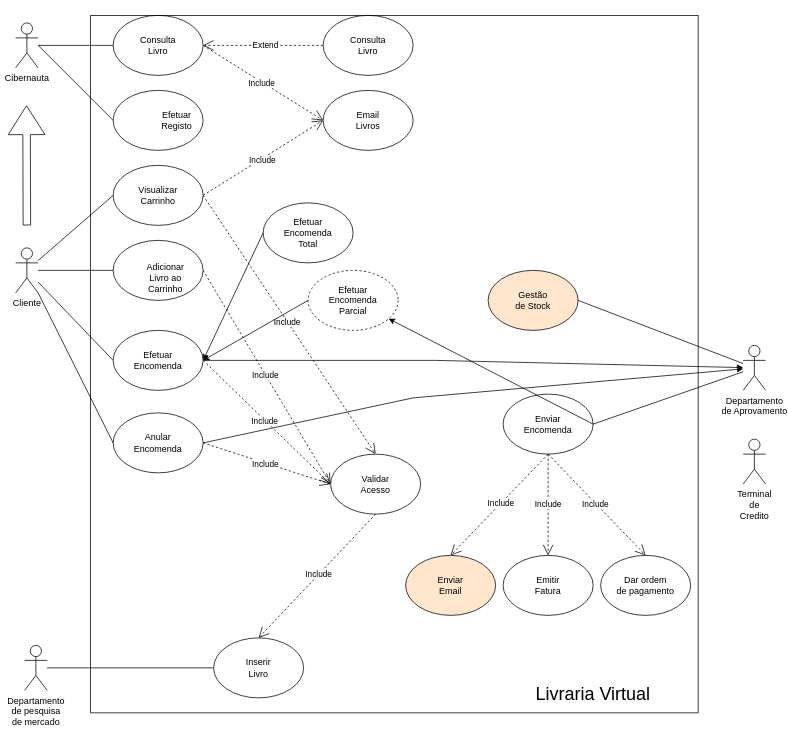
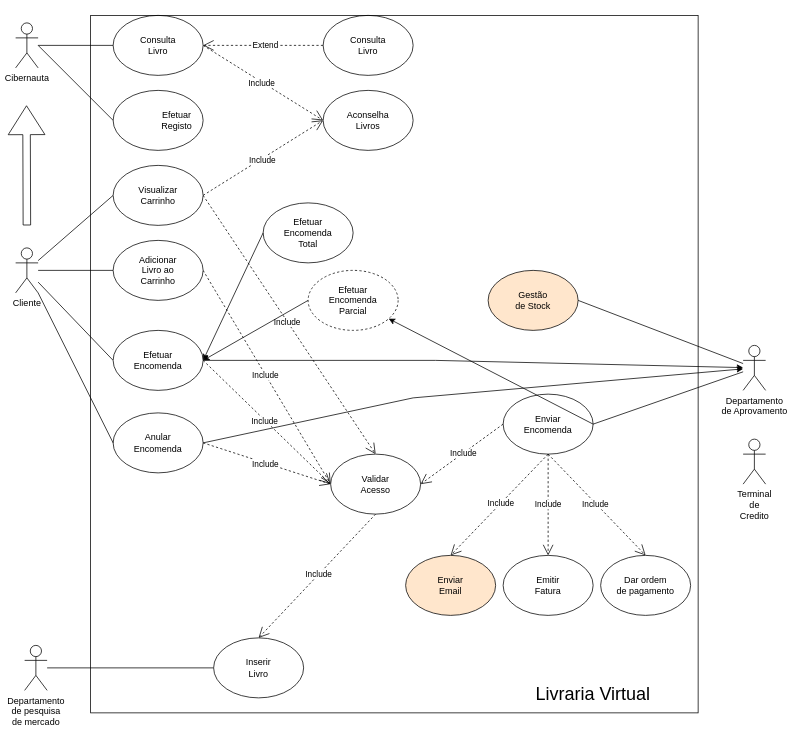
  <mxCell id="0" />
  <mxCell id="1" parent="0" />
  <mxCell id="2" value="" style="endArrow=open;endSize=12;dashed=1;html=1;rounded=0;exitX=1;exitY=0.5;exitDx=0;exitDy=0;entryX=0.5;entryY=0;entryDx=0;entryDy=0;" edge="1" parent="1" source="39" target="59"><mxGeometry width="160" relative="1" as="geometry"><mxPoint x="320" y="350" as="sourcePoint" /><mxPoint x="500" y="620" as="targetPoint" /></mxGeometry></mxCell>
  <mxCell id="3" value="Include" style="edgeLabel;html=1;align=center;verticalAlign=middle;resizable=0;points=[];" vertex="1" connectable="0" parent="2"><mxGeometry x="-0.025" y="-1" relative="1" as="geometry"><mxPoint as="offset" /></mxGeometry></mxCell>
  <mxCell id="4" value="" style="endArrow=open;endSize=12;dashed=1;html=1;rounded=0;exitX=1;exitY=0.5;exitDx=0;exitDy=0;entryX=0;entryY=0.5;entryDx=0;entryDy=0;" edge="1" parent="1" source="41" target="59"><mxGeometry width="160" relative="1" as="geometry"><mxPoint x="700" y="820" as="sourcePoint" /><mxPoint x="450" y="630" as="targetPoint" /></mxGeometry></mxCell>
  <mxCell id="5" value="Include" style="edgeLabel;html=1;align=center;verticalAlign=middle;resizable=0;points=[];" vertex="1" connectable="0" parent="4"><mxGeometry x="-0.025" y="-1" relative="1" as="geometry"><mxPoint as="offset" /></mxGeometry></mxCell>
  <mxCell id="6" value="" style="endArrow=classic;html=1;rounded=0;exitX=1;exitY=0.5;exitDx=0;exitDy=0;" edge="1" parent="1" source="52" target="47"><mxGeometry width="50" height="50" relative="1" as="geometry"><mxPoint x="370" y="680" as="sourcePoint" /><mxPoint x="1000" y="670" as="targetPoint" /><Array as="points"><mxPoint x="550" y="530" /></Array></mxGeometry></mxCell>
  <mxCell id="7" value="" style="endArrow=classic;html=1;rounded=0;exitX=1;exitY=0.5;exitDx=0;exitDy=0;" edge="1" parent="1" source="35" target="47"><mxGeometry width="50" height="50" relative="1" as="geometry"><mxPoint x="830" y="340" as="sourcePoint" /><mxPoint x="680" y="435" as="targetPoint" /><Array as="points"><mxPoint x="580" y="480" /></Array></mxGeometry></mxCell>
  <mxCell id="8" value="Cibernauta" style="shape=umlActor;verticalLabelPosition=bottom;verticalAlign=top;html=1;" vertex="1" parent="1"><mxGeometry x="20" y="30" width="30" height="60" as="geometry" /></mxCell>
  <mxCell id="9" value="" style="group" vertex="1" connectable="0" parent="1"><mxGeometry x="150" y="20" width="120" height="80" as="geometry" /></mxCell>
  <mxCell id="10" value="" style="ellipse;whiteSpace=wrap;html=1;" vertex="1" parent="9"><mxGeometry width="120" height="80" as="geometry" /></mxCell>
  <mxCell id="11" value="Consulta&lt;div&gt;Livro&lt;/div&gt;" style="text;html=1;align=center;verticalAlign=middle;whiteSpace=wrap;rounded=0;" vertex="1" parent="9"><mxGeometry x="30" y="25" width="60" height="30" as="geometry" /></mxCell>
  <mxCell id="12" value="" style="endArrow=none;html=1;rounded=0;entryX=0;entryY=0.5;entryDx=0;entryDy=0;" edge="1" parent="1" target="10"><mxGeometry width="50" height="50" relative="1" as="geometry"><mxPoint x="50" y="60" as="sourcePoint" /><mxPoint x="450" y="170" as="targetPoint" /></mxGeometry></mxCell>
  <mxCell id="13" value="" style="group" vertex="1" connectable="0" parent="1"><mxGeometry x="430" y="20" width="120" height="80" as="geometry" /></mxCell>
  <mxCell id="14" value="" style="ellipse;whiteSpace=wrap;html=1;" vertex="1" parent="13"><mxGeometry width="120" height="80" as="geometry" /></mxCell>
  <mxCell id="15" value="Consulta&lt;div&gt;Livro&lt;/div&gt;" style="text;html=1;align=center;verticalAlign=middle;whiteSpace=wrap;rounded=0;" vertex="1" parent="13"><mxGeometry x="30" y="25" width="60" height="30" as="geometry" /></mxCell>
  <mxCell id="16" value="" style="endArrow=open;endSize=12;dashed=1;html=1;rounded=0;entryX=1;entryY=0.5;entryDx=0;entryDy=0;exitX=0;exitY=0.5;exitDx=0;exitDy=0;" edge="1" parent="1" source="14" target="10"><mxGeometry width="160" relative="1" as="geometry"><mxPoint x="340" y="190" as="sourcePoint" /><mxPoint x="500" y="190" as="targetPoint" /></mxGeometry></mxCell>
  <mxCell id="17" value="Extend" style="edgeLabel;html=1;align=center;verticalAlign=middle;resizable=0;points=[];" vertex="1" connectable="0" parent="16"><mxGeometry x="-0.025" y="-1" relative="1" as="geometry"><mxPoint as="offset" /></mxGeometry></mxCell>
  <mxCell id="18" value="" style="group" vertex="1" connectable="0" parent="1"><mxGeometry x="150" y="120" width="120" height="80" as="geometry" /></mxCell>
  <mxCell id="19" value="" style="ellipse;whiteSpace=wrap;html=1;" vertex="1" parent="18"><mxGeometry width="120" height="80" as="geometry" /></mxCell>
  <mxCell id="20" value="Efetuar&lt;div&gt;Registo&lt;/div&gt;" style="text;html=1;align=center;verticalAlign=middle;whiteSpace=wrap;rounded=0;" vertex="1" parent="18"><mxGeometry x="55" y="25" width="60" height="30" as="geometry" /></mxCell>
  <mxCell id="21" value="" style="group" vertex="1" connectable="0" parent="1"><mxGeometry x="430" y="120" width="120" height="80" as="geometry" /></mxCell>
  <mxCell id="22" value="" style="ellipse;whiteSpace=wrap;html=1;" vertex="1" parent="21"><mxGeometry width="120" height="80" as="geometry" /></mxCell>
- <mxCell id="23" value="Email&lt;div&gt;Livros&lt;/div&gt;" style="text;html=1;align=center;verticalAlign=middle;whiteSpace=wrap;rounded=0;" vertex="1" parent="21"><mxGeometry x="30" y="25" width="60" height="30" as="geometry" /></mxCell>
+ <mxCell id="23" value="Aconselha&lt;div&gt;Livros&lt;/div&gt;" style="text;html=1;align=center;verticalAlign=middle;whiteSpace=wrap;rounded=0;" vertex="1" parent="21"><mxGeometry x="30" y="25" width="60" height="30" as="geometry" /></mxCell>
  <mxCell id="24" value="" style="endArrow=none;html=1;rounded=0;entryX=0;entryY=0.5;entryDx=0;entryDy=0;" edge="1" parent="1" target="19"><mxGeometry width="50" height="50" relative="1" as="geometry"><mxPoint x="50" y="60" as="sourcePoint" /><mxPoint x="450" y="170" as="targetPoint" /></mxGeometry></mxCell>
  <mxCell id="25" value="" style="endArrow=open;endSize=12;dashed=1;html=1;rounded=0;entryX=0;entryY=0.5;entryDx=0;entryDy=0;exitX=1;exitY=0.5;exitDx=0;exitDy=0;" edge="1" parent="1" source="10" target="22"><mxGeometry width="160" relative="1" as="geometry"><mxPoint x="470" y="110" as="sourcePoint" /><mxPoint x="310" y="110" as="targetPoint" /></mxGeometry></mxCell>
  <mxCell id="26" value="Include" style="edgeLabel;html=1;align=center;verticalAlign=middle;resizable=0;points=[];" vertex="1" connectable="0" parent="25"><mxGeometry x="-0.025" y="-1" relative="1" as="geometry"><mxPoint as="offset" /></mxGeometry></mxCell>
  <mxCell id="27" value="Cliente" style="shape=umlActor;verticalLabelPosition=bottom;verticalAlign=top;html=1;outlineConnect=0;" vertex="1" parent="1"><mxGeometry x="20" y="330" width="30" height="60" as="geometry" /></mxCell>
  <mxCell id="28" value="" style="shape=flexArrow;endArrow=classic;html=1;rounded=0;endWidth=38;endSize=12.51;" edge="1" parent="1"><mxGeometry width="50" height="50" relative="1" as="geometry"><mxPoint x="35" y="300" as="sourcePoint" /><mxPoint x="34.5" y="140" as="targetPoint" /></mxGeometry></mxCell>
  <mxCell id="29" value="" style="endArrow=none;html=1;rounded=0;entryX=0;entryY=0.5;entryDx=0;entryDy=0;" edge="1" parent="1" source="27" target="41"><mxGeometry width="50" height="50" relative="1" as="geometry"><mxPoint x="50" y="360" as="sourcePoint" /><mxPoint x="450" y="220" as="targetPoint" /></mxGeometry></mxCell>
  <mxCell id="30" value="" style="endArrow=none;html=1;rounded=0;entryX=0;entryY=0.5;entryDx=0;entryDy=0;" edge="1" parent="1" source="27" target="35"><mxGeometry width="50" height="50" relative="1" as="geometry"><mxPoint x="50" y="380" as="sourcePoint" /><mxPoint x="150" y="390" as="targetPoint" /></mxGeometry></mxCell>
  <mxCell id="31" value="" style="endArrow=none;html=1;rounded=0;entryX=0;entryY=0.5;entryDx=0;entryDy=0;" edge="1" parent="1" source="27" target="39"><mxGeometry width="50" height="50" relative="1" as="geometry"><mxPoint x="50" y="360" as="sourcePoint" /><mxPoint x="150" y="560" as="targetPoint" /></mxGeometry></mxCell>
  <mxCell id="32" value="" style="group" vertex="1" connectable="0" parent="1"><mxGeometry x="410" y="360" width="120" height="80" as="geometry" /></mxCell>
  <mxCell id="33" value="Efetuar&lt;div&gt;Encomenda&lt;/div&gt;&lt;div&gt;Parcial&lt;/div&gt;" style="ellipse;whiteSpace=wrap;html=1;dashed=1;" vertex="1" parent="32"><mxGeometry width="120" height="80" as="geometry" /></mxCell>
  <mxCell id="34" value="" style="group" vertex="1" connectable="0" parent="1"><mxGeometry x="150" y="440" width="120" height="80" as="geometry" /></mxCell>
  <mxCell id="35" value="" style="ellipse;whiteSpace=wrap;html=1;" vertex="1" parent="34"><mxGeometry width="120" height="80" as="geometry" /></mxCell>
  <mxCell id="36" value="Efetuar&lt;div&gt;Encomenda&lt;/div&gt;" style="text;html=1;align=center;verticalAlign=middle;whiteSpace=wrap;rounded=0;" vertex="1" parent="34"><mxGeometry x="30" y="25" width="60" height="30" as="geometry" /></mxCell>
  <mxCell id="37" value="" style="endArrow=open;endSize=12;dashed=1;html=1;rounded=0;entryX=0;entryY=0.5;entryDx=0;entryDy=0;exitX=1;exitY=0.5;exitDx=0;exitDy=0;" edge="1" parent="1" source="39" target="22"><mxGeometry width="160" relative="1" as="geometry"><mxPoint x="320" y="300" as="sourcePoint" /><mxPoint x="480" y="400" as="targetPoint" /></mxGeometry></mxCell>
  <mxCell id="38" value="Include" style="edgeLabel;html=1;align=center;verticalAlign=middle;resizable=0;points=[];" vertex="1" connectable="0" parent="37"><mxGeometry x="-0.025" y="-1" relative="1" as="geometry"><mxPoint as="offset" /></mxGeometry></mxCell>
  <mxCell id="39" value="Visualizar&lt;div&gt;Carrinho&lt;/div&gt;" style="ellipse;whiteSpace=wrap;html=1;container=0;" vertex="1" parent="1"><mxGeometry x="150" y="220" width="120" height="80" as="geometry" /></mxCell>
  <mxCell id="40" value="" style="group" vertex="1" connectable="0" parent="1"><mxGeometry x="150" y="320" width="120" height="80" as="geometry" /></mxCell>
  <mxCell id="41" value="" style="ellipse;whiteSpace=wrap;html=1;" vertex="1" parent="40"><mxGeometry width="120" height="80" as="geometry" /></mxCell>
- <mxCell id="42" value="Adicionar Livro ao&lt;div&gt;Carrinho&lt;/div&gt;" style="text;html=1;align=center;verticalAlign=middle;whiteSpace=wrap;rounded=0;" vertex="1" parent="40"><mxGeometry x="40" y="35" width="60" height="30" as="geometry" /></mxCell>
+ <mxCell id="42" value="Adicionar Livro ao&lt;div&gt;Carrinho&lt;/div&gt;" style="text;html=1;align=center;verticalAlign=middle;whiteSpace=wrap;rounded=0;" vertex="1" parent="40"><mxGeometry x="30" y="25" width="60" height="30" as="geometry" /></mxCell>
  <mxCell id="43" value="" style="endArrow=classic;html=1;rounded=0;entryX=1;entryY=0.5;entryDx=0;entryDy=0;exitX=0;exitY=0.5;exitDx=0;exitDy=0;" edge="1" parent="1" source="33" target="35"><mxGeometry width="50" height="50" relative="1" as="geometry"><mxPoint x="280" y="290" as="sourcePoint" /><mxPoint x="330" y="240" as="targetPoint" /></mxGeometry></mxCell>
  <mxCell id="44" value="" style="group" vertex="1" connectable="0" parent="1"><mxGeometry x="350" y="270" width="120" height="80" as="geometry" /></mxCell>
  <mxCell id="45" value="Efetuar&lt;div&gt;Encomenda&lt;/div&gt;&lt;div&gt;Total&lt;/div&gt;" style="ellipse;whiteSpace=wrap;html=1;" vertex="1" parent="44"><mxGeometry width="120" height="80" as="geometry" /></mxCell>
  <mxCell id="46" value="" style="endArrow=classic;html=1;rounded=0;entryX=1;entryY=0.5;entryDx=0;entryDy=0;exitX=0;exitY=0.5;exitDx=0;exitDy=0;" edge="1" parent="1" source="45" target="35"><mxGeometry width="50" height="50" relative="1" as="geometry"><mxPoint x="470" y="410" as="sourcePoint" /><mxPoint x="320" y="410" as="targetPoint" /></mxGeometry></mxCell>
  <mxCell id="47" value="Departamento&lt;div&gt;de Aprovamento&lt;/div&gt;" style="shape=umlActor;verticalLabelPosition=bottom;verticalAlign=top;html=1;outlineConnect=0;" vertex="1" parent="1"><mxGeometry x="990" y="460" width="30" height="60" as="geometry" /></mxCell>
  <mxCell id="48" value="" style="group" vertex="1" connectable="0" parent="1"><mxGeometry x="650" y="360" width="120" height="80" as="geometry" /></mxCell>
  <mxCell id="49" value="Gestão&lt;div&gt;de Stock&lt;/div&gt;" style="ellipse;whiteSpace=wrap;html=1;fillColor=#ffe6cc;" vertex="1" parent="48"><mxGeometry width="120" height="80" as="geometry" /></mxCell>
  <mxCell id="50" value="" style="endArrow=none;html=1;rounded=0;exitX=1;exitY=0.5;exitDx=0;exitDy=0;" edge="1" parent="1" source="49" target="47"><mxGeometry width="50" height="50" relative="1" as="geometry"><mxPoint x="820" y="470" as="sourcePoint" /><mxPoint x="870" y="420" as="targetPoint" /></mxGeometry></mxCell>
  <mxCell id="51" value="" style="group" vertex="1" connectable="0" parent="1"><mxGeometry x="150" y="550" width="120" height="80" as="geometry" /></mxCell>
  <mxCell id="52" value="" style="ellipse;whiteSpace=wrap;html=1;" vertex="1" parent="51"><mxGeometry width="120" height="80" as="geometry" /></mxCell>
  <mxCell id="53" value="Anular&lt;div&gt;Encomenda&lt;/div&gt;" style="text;html=1;align=center;verticalAlign=middle;whiteSpace=wrap;rounded=0;" vertex="1" parent="51"><mxGeometry x="30" y="25" width="60" height="30" as="geometry" /></mxCell>
  <mxCell id="54" value="" style="endArrow=none;html=1;rounded=0;entryX=0;entryY=0.5;entryDx=0;entryDy=0;" edge="1" parent="1" source="27" target="52"><mxGeometry width="50" height="50" relative="1" as="geometry"><mxPoint x="610" y="430" as="sourcePoint" /><mxPoint x="660" y="380" as="targetPoint" /></mxGeometry></mxCell>
  <mxCell id="55" value="" style="group" vertex="1" connectable="0" parent="1"><mxGeometry x="670" y="525" width="120" height="80" as="geometry" /></mxCell>
  <mxCell id="56" value="Enviar&lt;div&gt;Encomenda&lt;/div&gt;" style="ellipse;whiteSpace=wrap;html=1;" vertex="1" parent="55"><mxGeometry width="120" height="80" as="geometry" /></mxCell>
  <mxCell id="57" value="" style="endArrow=none;html=1;rounded=0;exitX=1;exitY=0.5;exitDx=0;exitDy=0;" edge="1" parent="1" source="56" target="47"><mxGeometry width="50" height="50" relative="1" as="geometry"><mxPoint x="850" y="550" as="sourcePoint" /><mxPoint x="960" y="612" as="targetPoint" /></mxGeometry></mxCell>
  <mxCell id="58" value="" style="group" vertex="1" connectable="0" parent="1"><mxGeometry x="440" y="605" width="120" height="80" as="geometry" /></mxCell>
  <mxCell id="59" value="Validar&lt;div&gt;Acesso&lt;/div&gt;" style="ellipse;whiteSpace=wrap;html=1;" vertex="1" parent="58"><mxGeometry width="120" height="80" as="geometry" /></mxCell>
  <mxCell id="60" value="" style="endArrow=open;endSize=12;dashed=1;html=1;rounded=0;entryX=0;entryY=0.5;entryDx=0;entryDy=0;" edge="1" parent="1" target="59"><mxGeometry width="160" relative="1" as="geometry"><mxPoint x="270" y="480" as="sourcePoint" /><mxPoint x="600" y="250" as="targetPoint" /></mxGeometry></mxCell>
  <mxCell id="61" value="Include" style="edgeLabel;html=1;align=center;verticalAlign=middle;resizable=0;points=[];" vertex="1" connectable="0" parent="60"><mxGeometry x="-0.025" y="-1" relative="1" as="geometry"><mxPoint as="offset" /></mxGeometry></mxCell>
  <mxCell id="62" value="" style="endArrow=open;endSize=12;dashed=1;html=1;rounded=0;exitX=1;exitY=0.5;exitDx=0;exitDy=0;entryX=0;entryY=0.5;entryDx=0;entryDy=0;" edge="1" parent="1" source="52" target="59"><mxGeometry width="160" relative="1" as="geometry"><mxPoint x="320" y="760" as="sourcePoint" /><mxPoint x="450" y="620" as="targetPoint" /></mxGeometry></mxCell>
  <mxCell id="63" value="Include" style="edgeLabel;html=1;align=center;verticalAlign=middle;resizable=0;points=[];" vertex="1" connectable="0" parent="62"><mxGeometry x="-0.025" y="-1" relative="1" as="geometry"><mxPoint as="offset" /></mxGeometry></mxCell>
+ <mxCell id="64" value="" style="endArrow=open;endSize=12;dashed=1;html=1;rounded=0;entryX=1;entryY=0.5;entryDx=0;entryDy=0;exitX=0;exitY=0.5;exitDx=0;exitDy=0;" edge="1" parent="1" source="56" target="59"><mxGeometry width="160" relative="1" as="geometry"><mxPoint x="700" y="740" as="sourcePoint" /><mxPoint x="860" y="640" as="targetPoint" /></mxGeometry></mxCell>
+ <mxCell id="65" value="Include" style="edgeLabel;html=1;align=center;verticalAlign=middle;resizable=0;points=[];" vertex="1" connectable="0" parent="64"><mxGeometry x="-0.025" y="-1" relative="1" as="geometry"><mxPoint as="offset" /></mxGeometry></mxCell>
  <mxCell id="66" value="" style="group" vertex="1" connectable="0" parent="1"><mxGeometry x="540" y="740" width="120" height="80" as="geometry" /></mxCell>
  <mxCell id="67" value="Enviar&lt;div&gt;Email&lt;/div&gt;" style="ellipse;whiteSpace=wrap;html=1;fillColor=#ffe6cc;" vertex="1" parent="66"><mxGeometry width="120" height="80" as="geometry" /></mxCell>
  <mxCell id="68" value="" style="group" vertex="1" connectable="0" parent="1"><mxGeometry x="800" y="740" width="120" height="80" as="geometry" /></mxCell>
  <mxCell id="69" value="Dar ordem&lt;div&gt;de pagamento&lt;/div&gt;" style="ellipse;whiteSpace=wrap;html=1;" vertex="1" parent="68"><mxGeometry width="120" height="80" as="geometry" /></mxCell>
  <mxCell id="70" value="" style="group" vertex="1" connectable="0" parent="1"><mxGeometry x="670" y="740" width="120" height="80" as="geometry" /></mxCell>
  <mxCell id="71" value="Emitir&lt;div&gt;Fatura&lt;/div&gt;" style="ellipse;whiteSpace=wrap;html=1;" vertex="1" parent="70"><mxGeometry width="120" height="80" as="geometry" /></mxCell>
  <mxCell id="72" value="Terminal&lt;div&gt;de&lt;/div&gt;&lt;div&gt;Credito&lt;/div&gt;" style="shape=umlActor;verticalLabelPosition=bottom;verticalAlign=top;html=1;outlineConnect=0;" vertex="1" parent="1"><mxGeometry x="990" y="585" width="30" height="60" as="geometry" /></mxCell>
  <mxCell id="73" value="" style="endArrow=open;endSize=12;dashed=1;html=1;rounded=0;entryX=0.5;entryY=0;entryDx=0;entryDy=0;exitX=0.5;exitY=1;exitDx=0;exitDy=0;" edge="1" parent="1" source="56" target="69"><mxGeometry width="160" relative="1" as="geometry"><mxPoint x="790" y="660" as="sourcePoint" /><mxPoint x="680" y="740" as="targetPoint" /></mxGeometry></mxCell>
  <mxCell id="74" value="Include" style="edgeLabel;html=1;align=center;verticalAlign=middle;resizable=0;points=[];" vertex="1" connectable="0" parent="73"><mxGeometry x="-0.025" y="-1" relative="1" as="geometry"><mxPoint as="offset" /></mxGeometry></mxCell>
  <mxCell id="75" value="" style="endArrow=open;endSize=12;dashed=1;html=1;rounded=0;" edge="1" parent="1" source="56" target="71"><mxGeometry width="160" relative="1" as="geometry"><mxPoint x="720" y="640" as="sourcePoint" /><mxPoint x="610" y="720" as="targetPoint" /></mxGeometry></mxCell>
  <mxCell id="76" value="Include" style="edgeLabel;html=1;align=center;verticalAlign=middle;resizable=0;points=[];" vertex="1" connectable="0" parent="75"><mxGeometry x="-0.025" y="-1" relative="1" as="geometry"><mxPoint as="offset" /></mxGeometry></mxCell>
  <mxCell id="77" value="" style="endArrow=open;endSize=12;dashed=1;html=1;rounded=0;entryX=0.5;entryY=0;entryDx=0;entryDy=0;exitX=0.5;exitY=1;exitDx=0;exitDy=0;" edge="1" parent="1" source="56" target="67"><mxGeometry width="160" relative="1" as="geometry"><mxPoint x="730" y="630" as="sourcePoint" /><mxPoint x="620" y="710" as="targetPoint" /></mxGeometry></mxCell>
  <mxCell id="78" value="Include" style="edgeLabel;html=1;align=center;verticalAlign=middle;resizable=0;points=[];" vertex="1" connectable="0" parent="77"><mxGeometry x="-0.025" y="-1" relative="1" as="geometry"><mxPoint as="offset" /></mxGeometry></mxCell>
  <mxCell id="79" value="Departamento&lt;div&gt;de pesquisa&lt;/div&gt;&lt;div&gt;de mercado&lt;/div&gt;" style="shape=umlActor;verticalLabelPosition=bottom;verticalAlign=top;html=1;outlineConnect=0;" vertex="1" parent="1"><mxGeometry x="32" y="860" width="30" height="60" as="geometry" /></mxCell>
  <mxCell id="80" value="" style="endArrow=none;html=1;rounded=0;entryX=0;entryY=0.5;entryDx=0;entryDy=0;" edge="1" parent="1" source="79" target="82"><mxGeometry width="50" height="50" relative="1" as="geometry"><mxPoint x="520" y="820" as="sourcePoint" /><mxPoint x="270" y="890" as="targetPoint" /></mxGeometry></mxCell>
  <mxCell id="81" value="" style="group" vertex="1" connectable="0" parent="1"><mxGeometry x="284" y="850" width="120" height="80" as="geometry" /></mxCell>
  <mxCell id="82" value="Inserir&lt;div&gt;Livro&lt;/div&gt;" style="ellipse;whiteSpace=wrap;html=1;" vertex="1" parent="81"><mxGeometry width="120" height="80" as="geometry" /></mxCell>
  <mxCell id="83" value="" style="endArrow=open;endSize=12;dashed=1;html=1;rounded=0;exitX=0.5;exitY=1;exitDx=0;exitDy=0;entryX=0.5;entryY=0;entryDx=0;entryDy=0;" edge="1" parent="1" source="59" target="82"><mxGeometry width="160" relative="1" as="geometry"><mxPoint x="360" y="730" as="sourcePoint" /><mxPoint x="530" y="785" as="targetPoint" /></mxGeometry></mxCell>
  <mxCell id="84" value="Include" style="edgeLabel;html=1;align=center;verticalAlign=middle;resizable=0;points=[];" vertex="1" connectable="0" parent="83"><mxGeometry x="-0.025" y="-1" relative="1" as="geometry"><mxPoint as="offset" /></mxGeometry></mxCell>
  <mxCell id="85" value="" style="endArrow=classic;html=1;rounded=0;exitX=1;exitY=0.5;exitDx=0;exitDy=0;" edge="1" parent="1" source="56" target="33"><mxGeometry width="50" height="50" relative="1" as="geometry"><mxPoint x="520" y="820" as="sourcePoint" /><mxPoint x="570" y="770" as="targetPoint" /></mxGeometry></mxCell>
  <mxCell id="86" value="" style="whiteSpace=wrap;html=1;gradientColor=default;fillColor=none;" vertex="1" parent="1"><mxGeometry x="120" y="20" width="810" height="930" as="geometry" /></mxCell>
  <mxCell id="87" value="&lt;font style=&quot;font-size: 24px;&quot;&gt;Livraria Virtual&lt;/font&gt;" style="text;html=1;align=center;verticalAlign=middle;whiteSpace=wrap;rounded=0;" vertex="1" parent="1"><mxGeometry x="660" y="910" width="260" height="30" as="geometry" /></mxCell>
